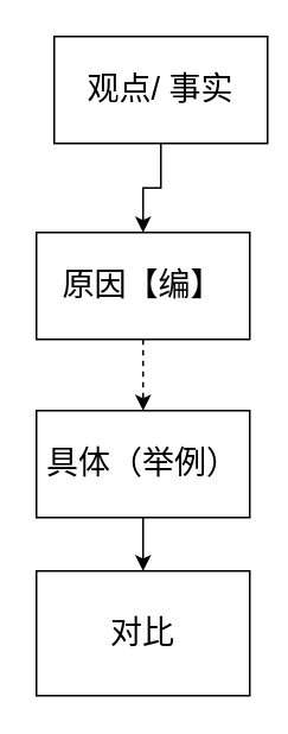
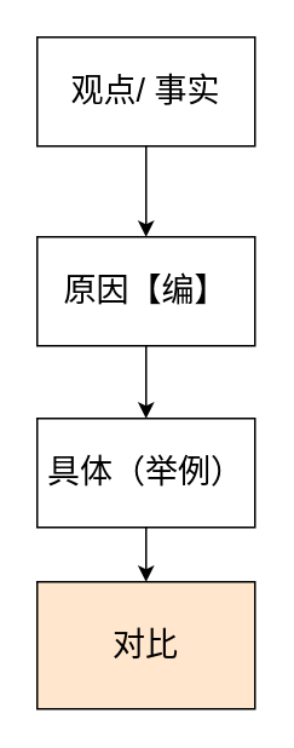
  <mxCell id="0" />
  <mxCell id="1" parent="0" />
  <mxCell id="2" style="edgeStyle=orthogonalEdgeStyle;rounded=0;orthogonalLoop=1;jettySize=auto;html=1;entryX=0.5;entryY=0;entryDx=0;entryDy=0;fontSize=18;" edge="1" parent="1" source="3" target="5"><mxGeometry relative="1" as="geometry" /></mxCell>
- <mxCell id="3" value="&lt;font style=&quot;font-size: 18px&quot;&gt;观点/ 事实&lt;/font&gt;" style="rounded=0;whiteSpace=wrap;html=1;" vertex="1" parent="1"><mxGeometry x="30" y="20" width="120" height="60" as="geometry" /></mxCell>
- <mxCell id="4" style="edgeStyle=orthogonalEdgeStyle;rounded=0;orthogonalLoop=1;jettySize=auto;html=1;entryX=0.5;entryY=0;entryDx=0;entryDy=0;fontSize=18;dashed=1;" edge="1" parent="1" source="5" target="7"><mxGeometry relative="1" as="geometry" /></mxCell>
+ <mxCell id="3" value="&lt;font style=&quot;font-size: 18px&quot;&gt;观点/ 事实&lt;/font&gt;" style="rounded=0;whiteSpace=wrap;html=1;" vertex="1" parent="1"><mxGeometry x="20" y="20" width="120" height="60" as="geometry" /></mxCell>
+ <mxCell id="4" style="edgeStyle=orthogonalEdgeStyle;rounded=0;orthogonalLoop=1;jettySize=auto;html=1;entryX=0.5;entryY=0;entryDx=0;entryDy=0;fontSize=18;" edge="1" parent="1" source="5" target="7"><mxGeometry relative="1" as="geometry" /></mxCell>
  <mxCell id="5" value="原因【编】" style="rounded=0;whiteSpace=wrap;html=1;fontSize=18;" vertex="1" parent="1"><mxGeometry x="20" y="130" width="120" height="60" as="geometry" /></mxCell>
  <mxCell id="6" style="edgeStyle=orthogonalEdgeStyle;rounded=0;orthogonalLoop=1;jettySize=auto;html=1;entryX=0.5;entryY=0;entryDx=0;entryDy=0;fontSize=18;" edge="1" parent="1" source="7" target="8"><mxGeometry relative="1" as="geometry" /></mxCell>
  <mxCell id="7" value="具体（举例）" style="rounded=0;whiteSpace=wrap;html=1;fontSize=18;" vertex="1" parent="1"><mxGeometry x="20" y="230" width="120" height="60" as="geometry" /></mxCell>
- <mxCell id="8" value="对比" style="rounded=0;whiteSpace=wrap;html=1;fontSize=18;" vertex="1" parent="1"><mxGeometry x="20" y="320" width="120" height="70" as="geometry" /></mxCell>
+ <mxCell id="8" value="对比" style="rounded=0;whiteSpace=wrap;html=1;fontSize=18;fillColor=#ffe6cc;" vertex="1" parent="1"><mxGeometry x="20" y="320" width="120" height="70" as="geometry" /></mxCell>
